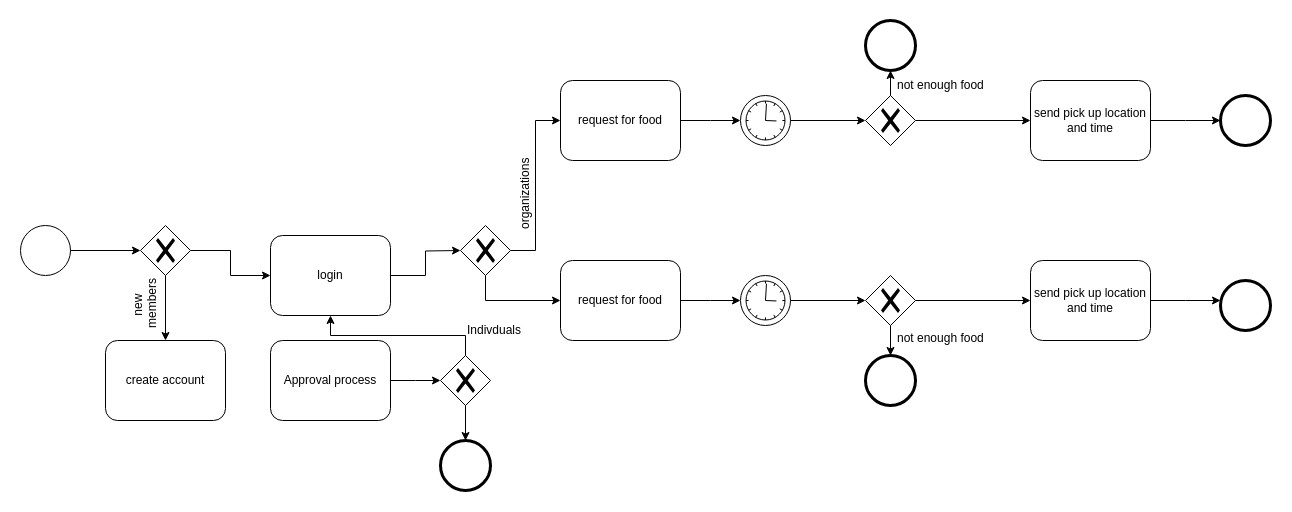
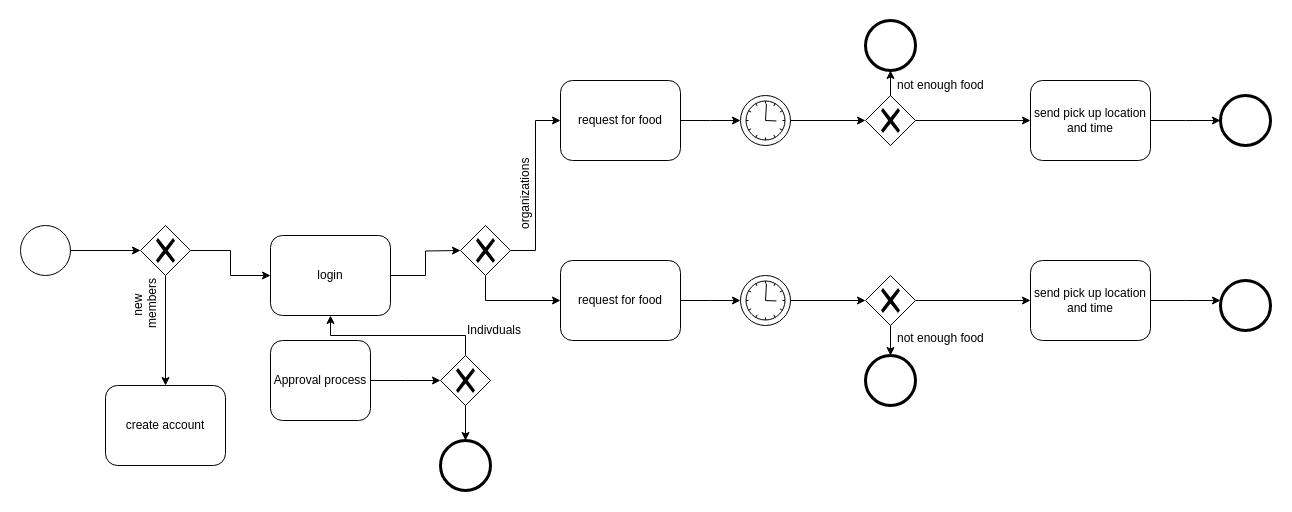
  <mxCell id="0" />
  <mxCell id="1" parent="0" />
  <mxCell id="2" style="edgeStyle=orthogonalEdgeStyle;rounded=0;orthogonalLoop=1;jettySize=auto;html=1;exitX=0.5;exitY=1;exitDx=0;exitDy=0;entryX=0.5;entryY=0;entryDx=0;entryDy=0;" edge="1" parent="1" source="4" target="7"><mxGeometry relative="1" as="geometry" /></mxCell>
  <mxCell id="3" style="edgeStyle=orthogonalEdgeStyle;rounded=0;orthogonalLoop=1;jettySize=auto;html=1;exitX=1;exitY=0.5;exitDx=0;exitDy=0;entryX=0;entryY=0.5;entryDx=0;entryDy=0;" edge="1" parent="1" source="4" target="9"><mxGeometry relative="1" as="geometry" /></mxCell>
  <mxCell id="4" value="" style="shape=mxgraph.bpmn.shape;html=1;verticalLabelPosition=bottom;labelBackgroundColor=#ffffff;verticalAlign=top;align=center;perimeter=rhombusPerimeter;background=gateway;outlineConnect=0;outline=none;symbol=exclusiveGw;fillColor=none;" vertex="1" parent="1"><mxGeometry x="140" y="225" width="50" height="50" as="geometry" /></mxCell>
  <mxCell id="5" style="edgeStyle=orthogonalEdgeStyle;rounded=0;orthogonalLoop=1;jettySize=auto;html=1;exitX=1;exitY=0.5;exitDx=0;exitDy=0;entryX=0;entryY=0.5;entryDx=0;entryDy=0;" edge="1" parent="1" source="6" target="4"><mxGeometry relative="1" as="geometry" /></mxCell>
  <mxCell id="6" value="" style="shape=mxgraph.bpmn.shape;html=1;verticalLabelPosition=bottom;labelBackgroundColor=#ffffff;verticalAlign=top;align=center;perimeter=ellipsePerimeter;outlineConnect=0;outline=standard;symbol=general;fillColor=none;" vertex="1" parent="1"><mxGeometry x="20" y="225" width="50" height="50" as="geometry" /></mxCell>
- <mxCell id="7" value="create account" style="shape=ext;rounded=1;html=1;whiteSpace=wrap;fillColor=none;" vertex="1" parent="1"><mxGeometry x="105" y="340" width="120" height="80" as="geometry" /></mxCell>
+ <mxCell id="7" value="create account" style="shape=ext;rounded=1;html=1;whiteSpace=wrap;fillColor=none;" vertex="1" parent="1"><mxGeometry x="105" y="385" width="120" height="80" as="geometry" /></mxCell>
  <mxCell id="8" style="edgeStyle=orthogonalEdgeStyle;rounded=0;orthogonalLoop=1;jettySize=auto;html=1;exitX=1;exitY=0.5;exitDx=0;exitDy=0;" edge="1" parent="1" source="9"><mxGeometry relative="1" as="geometry"><mxPoint x="460" y="250" as="targetPoint" /></mxGeometry></mxCell>
  <mxCell id="9" value="login" style="shape=ext;rounded=1;html=1;whiteSpace=wrap;fillColor=none;" vertex="1" parent="1"><mxGeometry x="270" y="235" width="120" height="80" as="geometry" /></mxCell>
  <mxCell id="10" value="&lt;div style=&quot;text-align: center&quot;&gt;&lt;span&gt;new&amp;nbsp;&lt;/span&gt;&lt;/div&gt;&lt;div style=&quot;text-align: center&quot;&gt;&lt;span&gt;members&lt;/span&gt;&lt;/div&gt;" style="text;html=1;resizable=0;points=[];autosize=1;align=left;verticalAlign=top;spacingTop=-4;rotation=-90;" vertex="1" parent="1"><mxGeometry x="108" y="280" width="70" height="30" as="geometry" /></mxCell>
  <mxCell id="11" style="edgeStyle=orthogonalEdgeStyle;rounded=0;orthogonalLoop=1;jettySize=auto;html=1;exitX=1;exitY=0.5;exitDx=0;exitDy=0;" edge="1" parent="1" source="12"><mxGeometry relative="1" as="geometry"><mxPoint x="440" y="380" as="targetPoint" /></mxGeometry></mxCell>
- <mxCell id="12" value="Approval process" style="shape=ext;rounded=1;html=1;whiteSpace=wrap;fillColor=none;" vertex="1" parent="1"><mxGeometry x="270" y="340" width="120" height="80" as="geometry" /></mxCell>
+ <mxCell id="12" value="Approval process" style="shape=ext;rounded=1;html=1;whiteSpace=wrap;fillColor=none;" vertex="1" parent="1"><mxGeometry x="270" y="340" width="100" height="80" as="geometry" /></mxCell>
  <mxCell id="13" style="edgeStyle=orthogonalEdgeStyle;rounded=0;orthogonalLoop=1;jettySize=auto;html=1;exitX=0.5;exitY=1;exitDx=0;exitDy=0;" edge="1" parent="1" source="15" target="16"><mxGeometry relative="1" as="geometry" /></mxCell>
  <mxCell id="14" style="edgeStyle=orthogonalEdgeStyle;rounded=0;orthogonalLoop=1;jettySize=auto;html=1;exitX=0.5;exitY=0;exitDx=0;exitDy=0;entryX=0.5;entryY=1;entryDx=0;entryDy=0;" edge="1" parent="1" source="15" target="9"><mxGeometry relative="1" as="geometry" /></mxCell>
  <mxCell id="15" value="" style="shape=mxgraph.bpmn.shape;html=1;verticalLabelPosition=bottom;labelBackgroundColor=#ffffff;verticalAlign=top;align=center;perimeter=rhombusPerimeter;background=gateway;outlineConnect=0;outline=none;symbol=exclusiveGw;fillColor=none;" vertex="1" parent="1"><mxGeometry x="440" y="355" width="50" height="50" as="geometry" /></mxCell>
  <mxCell id="16" value="" style="shape=mxgraph.bpmn.shape;html=1;verticalLabelPosition=bottom;labelBackgroundColor=#ffffff;verticalAlign=top;align=center;perimeter=ellipsePerimeter;outlineConnect=0;outline=end;symbol=general;fillColor=none;" vertex="1" parent="1"><mxGeometry x="440" y="440" width="50" height="50" as="geometry" /></mxCell>
  <mxCell id="17" style="edgeStyle=orthogonalEdgeStyle;rounded=0;orthogonalLoop=1;jettySize=auto;html=1;exitX=1;exitY=0.5;exitDx=0;exitDy=0;" edge="1" parent="1" source="18"><mxGeometry relative="1" as="geometry"><mxPoint x="740" y="120" as="targetPoint" /></mxGeometry></mxCell>
  <mxCell id="18" value="request for food" style="shape=ext;rounded=1;html=1;whiteSpace=wrap;fillColor=none;" vertex="1" parent="1"><mxGeometry x="560" y="80" width="120" height="80" as="geometry" /></mxCell>
  <mxCell id="19" style="edgeStyle=orthogonalEdgeStyle;rounded=0;orthogonalLoop=1;jettySize=auto;html=1;exitX=1;exitY=0.5;exitDx=0;exitDy=0;" edge="1" parent="1" source="20"><mxGeometry relative="1" as="geometry"><mxPoint x="740" y="300" as="targetPoint" /></mxGeometry></mxCell>
  <mxCell id="20" value="request for food" style="shape=ext;rounded=1;html=1;whiteSpace=wrap;fillColor=none;" vertex="1" parent="1"><mxGeometry x="560" y="260" width="120" height="80" as="geometry" /></mxCell>
  <mxCell id="21" style="edgeStyle=orthogonalEdgeStyle;rounded=0;orthogonalLoop=1;jettySize=auto;html=1;entryX=0;entryY=0.5;entryDx=0;entryDy=0;" edge="1" parent="1" source="23" target="18"><mxGeometry relative="1" as="geometry" /></mxCell>
  <mxCell id="22" style="edgeStyle=orthogonalEdgeStyle;rounded=0;orthogonalLoop=1;jettySize=auto;html=1;exitX=0.5;exitY=1;exitDx=0;exitDy=0;entryX=0;entryY=0.5;entryDx=0;entryDy=0;" edge="1" parent="1" source="23" target="20"><mxGeometry relative="1" as="geometry" /></mxCell>
  <mxCell id="23" value="" style="shape=mxgraph.bpmn.shape;html=1;verticalLabelPosition=bottom;labelBackgroundColor=#ffffff;verticalAlign=top;align=center;perimeter=rhombusPerimeter;background=gateway;outlineConnect=0;outline=none;symbol=exclusiveGw;fillColor=none;" vertex="1" parent="1"><mxGeometry x="460" y="225" width="50" height="50" as="geometry" /></mxCell>
  <mxCell id="24" value="organizations" style="text;html=1;resizable=0;points=[];autosize=1;align=left;verticalAlign=top;spacingTop=-4;rotation=-90;" vertex="1" parent="1"><mxGeometry x="480" y="176" width="90" height="20" as="geometry" /></mxCell>
  <mxCell id="25" value="Indivduals" style="text;html=1;resizable=0;points=[];autosize=1;align=left;verticalAlign=top;spacingTop=-4;" vertex="1" parent="1"><mxGeometry x="465" y="320" width="70" height="20" as="geometry" /></mxCell>
  <mxCell id="26" style="edgeStyle=orthogonalEdgeStyle;rounded=0;orthogonalLoop=1;jettySize=auto;html=1;exitX=1;exitY=0.5;exitDx=0;exitDy=0;entryX=0;entryY=0.5;entryDx=0;entryDy=0;" edge="1" parent="1" source="27" target="33"><mxGeometry relative="1" as="geometry" /></mxCell>
  <mxCell id="27" value="" style="shape=mxgraph.bpmn.shape;html=1;verticalLabelPosition=bottom;labelBackgroundColor=#ffffff;verticalAlign=top;align=center;perimeter=ellipsePerimeter;outlineConnect=0;outline=standard;symbol=timer;fillColor=none;" vertex="1" parent="1"><mxGeometry x="740" y="95" width="50" height="50" as="geometry" /></mxCell>
  <mxCell id="28" style="edgeStyle=orthogonalEdgeStyle;rounded=0;orthogonalLoop=1;jettySize=auto;html=1;exitX=1;exitY=0.5;exitDx=0;exitDy=0;entryX=0;entryY=0.5;entryDx=0;entryDy=0;" edge="1" parent="1" source="29" target="36"><mxGeometry relative="1" as="geometry" /></mxCell>
  <mxCell id="29" value="" style="shape=mxgraph.bpmn.shape;html=1;verticalLabelPosition=bottom;labelBackgroundColor=#ffffff;verticalAlign=top;align=center;perimeter=ellipsePerimeter;outlineConnect=0;outline=standard;symbol=timer;fillColor=none;" vertex="1" parent="1"><mxGeometry x="740" y="275" width="50" height="50" as="geometry" /></mxCell>
  <mxCell id="30" value="" style="shape=mxgraph.bpmn.shape;html=1;verticalLabelPosition=bottom;labelBackgroundColor=#ffffff;verticalAlign=top;align=center;perimeter=ellipsePerimeter;outlineConnect=0;outline=end;symbol=general;fillColor=none;" vertex="1" parent="1"><mxGeometry x="865" width="50" height="50" as="geometry" y="20" /></mxCell>
  <mxCell id="31" style="edgeStyle=orthogonalEdgeStyle;rounded=0;orthogonalLoop=1;jettySize=auto;html=1;exitX=0.5;exitY=0;exitDx=0;exitDy=0;entryX=0.5;entryY=1;entryDx=0;entryDy=0;" edge="1" parent="1" source="33" target="30"><mxGeometry relative="1" as="geometry" /></mxCell>
  <mxCell id="32" style="edgeStyle=orthogonalEdgeStyle;rounded=0;orthogonalLoop=1;jettySize=auto;html=1;exitX=1;exitY=0.5;exitDx=0;exitDy=0;" edge="1" parent="1" source="33"><mxGeometry relative="1" as="geometry"><mxPoint x="1030" y="120" as="targetPoint" /></mxGeometry></mxCell>
  <mxCell id="33" value="" style="shape=mxgraph.bpmn.shape;html=1;verticalLabelPosition=bottom;labelBackgroundColor=#ffffff;verticalAlign=top;align=center;perimeter=rhombusPerimeter;background=gateway;outlineConnect=0;outline=none;symbol=exclusiveGw;fillColor=none;" vertex="1" parent="1"><mxGeometry x="865" y="95" width="50" height="50" as="geometry" /></mxCell>
  <mxCell id="34" style="edgeStyle=orthogonalEdgeStyle;rounded=0;orthogonalLoop=1;jettySize=auto;html=1;exitX=0.5;exitY=1;exitDx=0;exitDy=0;entryX=0.5;entryY=0;entryDx=0;entryDy=0;" edge="1" parent="1" source="36" target="37"><mxGeometry relative="1" as="geometry" /></mxCell>
  <mxCell id="35" style="edgeStyle=orthogonalEdgeStyle;rounded=0;orthogonalLoop=1;jettySize=auto;html=1;exitX=1;exitY=0.5;exitDx=0;exitDy=0;" edge="1" parent="1" source="36"><mxGeometry relative="1" as="geometry"><mxPoint x="1030" y="300" as="targetPoint" /></mxGeometry></mxCell>
  <mxCell id="36" value="" style="shape=mxgraph.bpmn.shape;html=1;verticalLabelPosition=bottom;labelBackgroundColor=#ffffff;verticalAlign=top;align=center;perimeter=rhombusPerimeter;background=gateway;outlineConnect=0;outline=none;symbol=exclusiveGw;fillColor=none;" vertex="1" parent="1"><mxGeometry x="865" y="275" width="50" height="50" as="geometry" /></mxCell>
  <mxCell id="37" value="" style="shape=mxgraph.bpmn.shape;html=1;verticalLabelPosition=bottom;labelBackgroundColor=#ffffff;verticalAlign=top;align=center;perimeter=ellipsePerimeter;outlineConnect=0;outline=end;symbol=general;fillColor=none;" vertex="1" parent="1"><mxGeometry x="865" y="355" width="50" height="50" as="geometry" /></mxCell>
  <mxCell id="38" value="not enough food" style="text;html=1;resizable=0;points=[];autosize=1;align=left;verticalAlign=top;spacingTop=-4;" vertex="1" parent="1"><mxGeometry x="895" y="75" width="100" height="20" as="geometry" /></mxCell>
  <mxCell id="39" value="not enough food" style="text;html=1;resizable=0;points=[];autosize=1;align=left;verticalAlign=top;spacingTop=-4;" vertex="1" parent="1"><mxGeometry x="895" y="328" width="100" height="20" as="geometry" /></mxCell>
  <mxCell id="40" style="edgeStyle=orthogonalEdgeStyle;rounded=0;orthogonalLoop=1;jettySize=auto;html=1;exitX=1;exitY=0.5;exitDx=0;exitDy=0;" edge="1" parent="1" source="41"><mxGeometry relative="1" as="geometry"><mxPoint x="1220" y="120" as="targetPoint" /></mxGeometry></mxCell>
  <mxCell id="41" value="send pick up location and time" style="shape=ext;rounded=1;html=1;whiteSpace=wrap;fillColor=none;" vertex="1" parent="1"><mxGeometry x="1030" y="80" width="120" height="80" as="geometry" /></mxCell>
  <mxCell id="42" style="edgeStyle=orthogonalEdgeStyle;rounded=0;orthogonalLoop=1;jettySize=auto;html=1;exitX=1;exitY=0.5;exitDx=0;exitDy=0;" edge="1" parent="1" source="43"><mxGeometry relative="1" as="geometry"><mxPoint x="1220" y="300" as="targetPoint" /></mxGeometry></mxCell>
  <mxCell id="43" value="send pick up location and time" style="shape=ext;rounded=1;html=1;whiteSpace=wrap;fillColor=none;" vertex="1" parent="1"><mxGeometry x="1030" y="260" width="120" height="80" as="geometry" /></mxCell>
  <mxCell id="44" value="" style="shape=mxgraph.bpmn.shape;html=1;verticalLabelPosition=bottom;labelBackgroundColor=#ffffff;verticalAlign=top;align=center;perimeter=ellipsePerimeter;outlineConnect=0;outline=end;symbol=general;fillColor=none;" vertex="1" parent="1"><mxGeometry x="1220" y="95" width="50" height="50" as="geometry" /></mxCell>
  <mxCell id="45" value="" style="shape=mxgraph.bpmn.shape;html=1;verticalLabelPosition=bottom;labelBackgroundColor=#ffffff;verticalAlign=top;align=center;perimeter=ellipsePerimeter;outlineConnect=0;outline=end;symbol=general;fillColor=none;" vertex="1" parent="1"><mxGeometry x="1220" y="280" width="50" height="50" as="geometry" /></mxCell>
